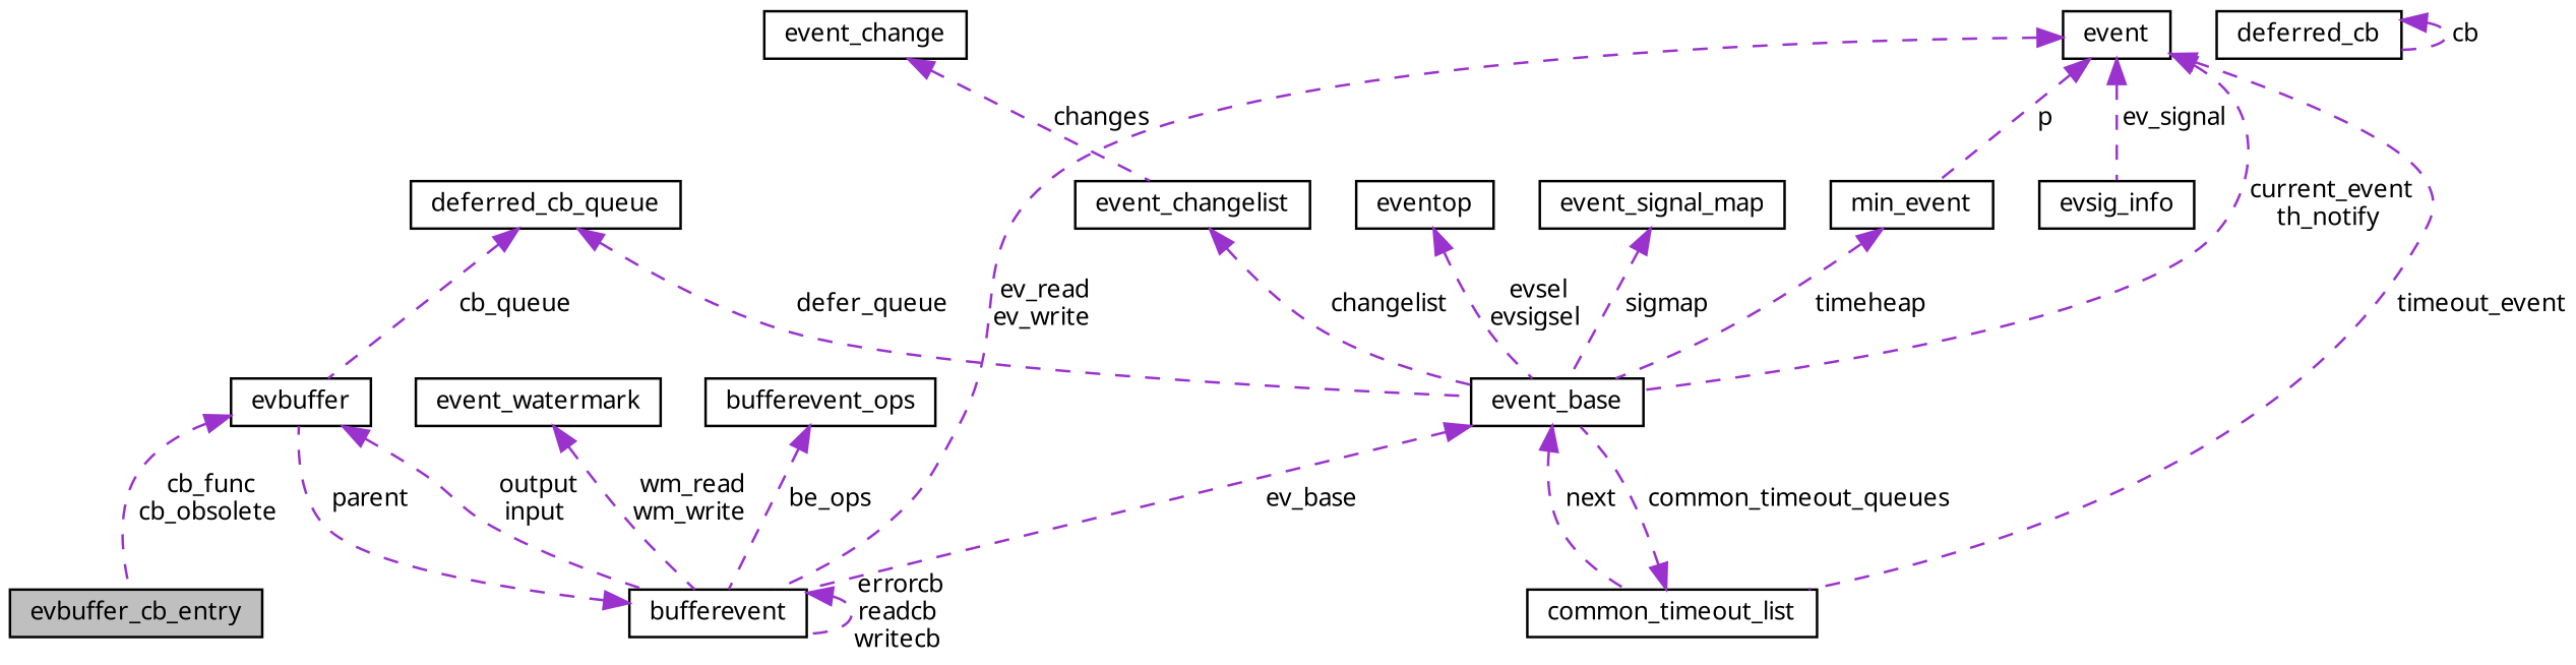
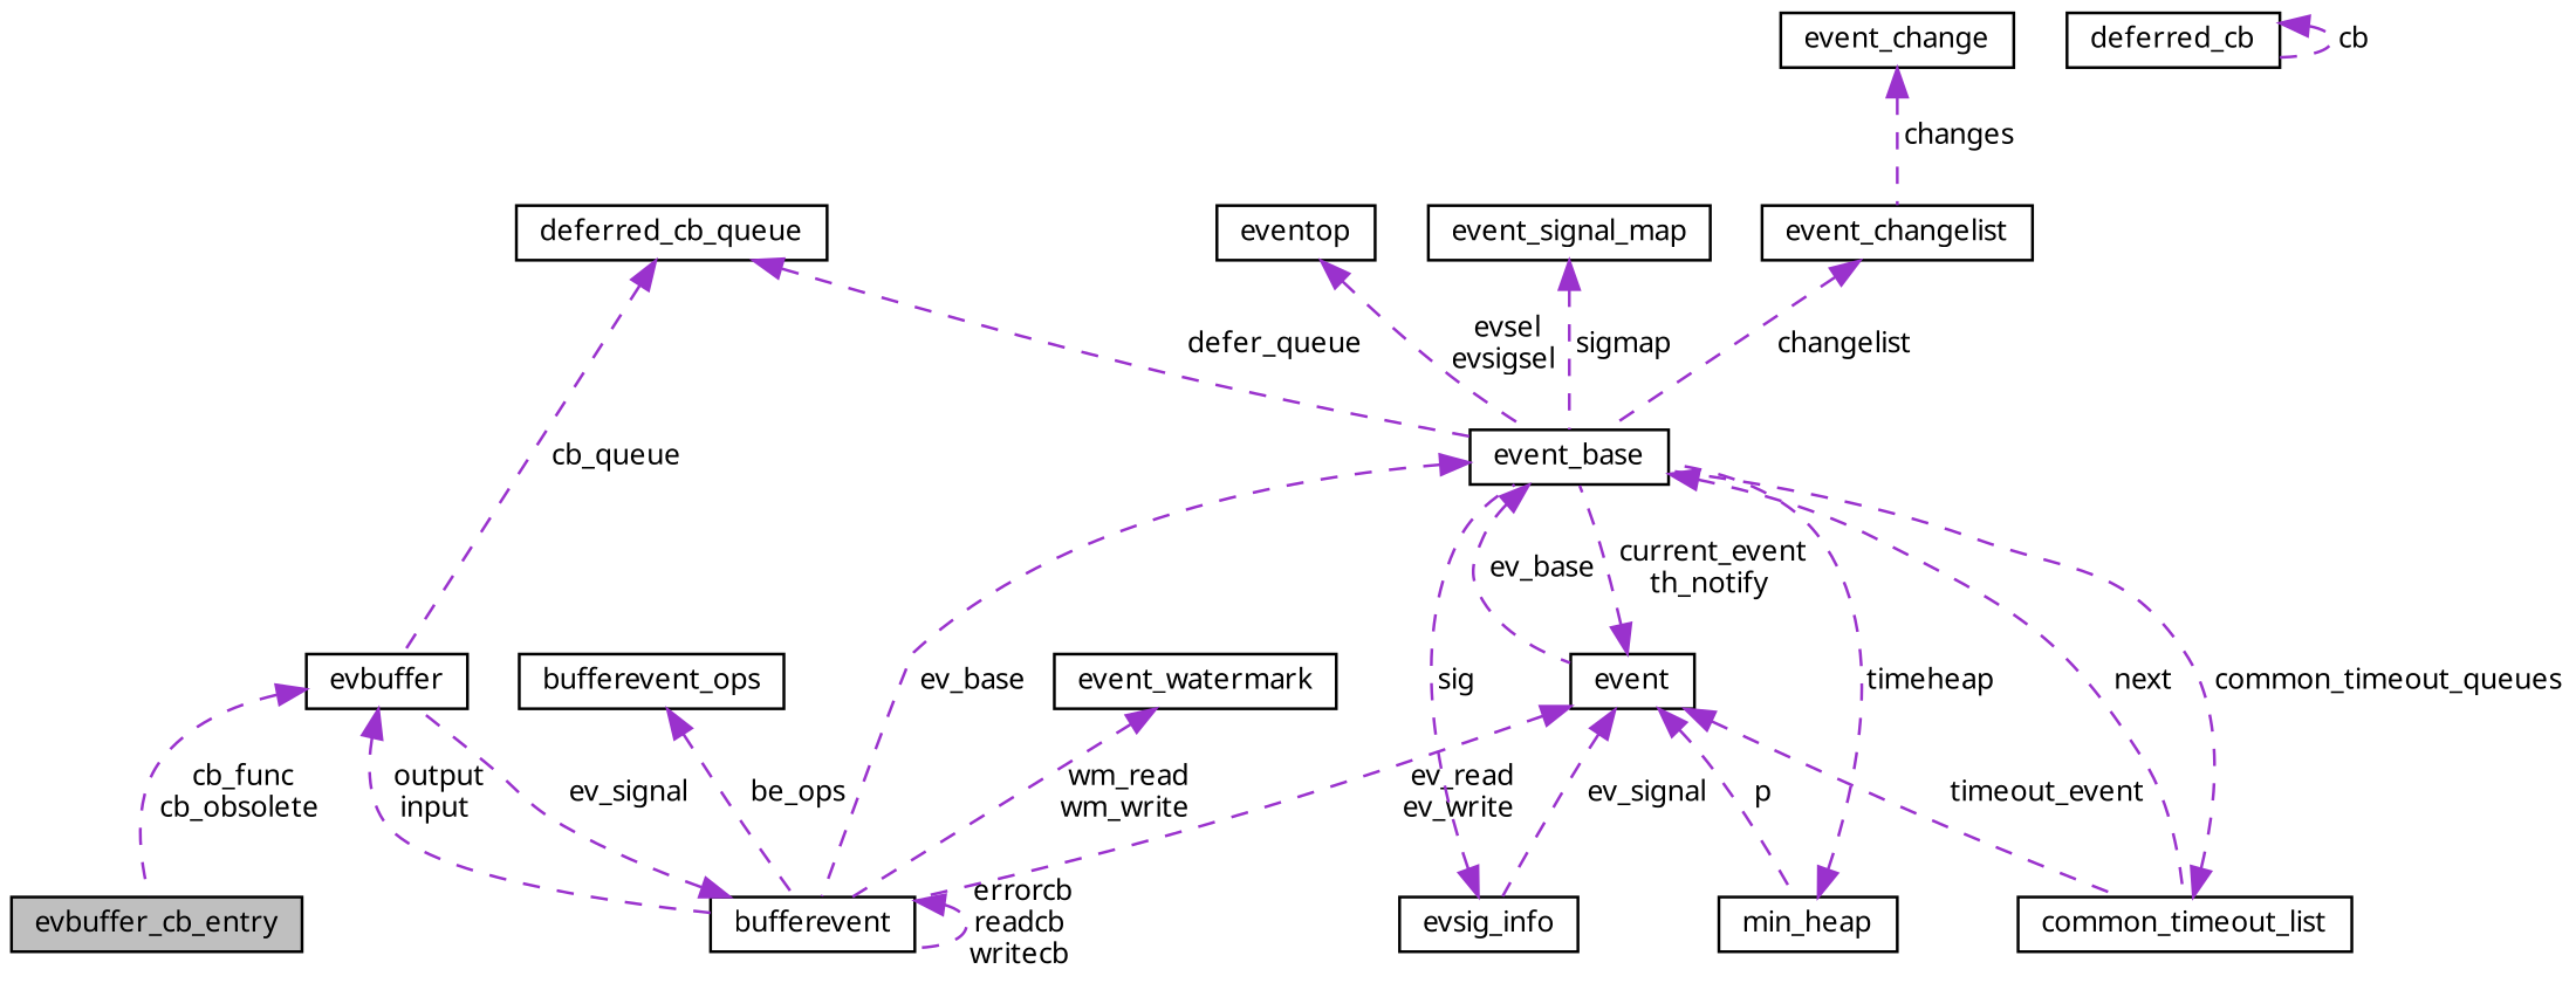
  digraph {
    fontname="Noto Sans"
    node [color=black fillcolor=white fontname="Noto Sans" fontsize=10 shape=record style=filled]
    edge [color=darkorchid3 dir=back fontname="Noto Sans" fontsize=10 labelfontname=Helvetica labelfontsize=10 style=dashed]
    n1 [fillcolor=grey75 fontcolor=black height=0.2 label=evbuffer_cb_entry width=0.4]
    n2 [height=0.2 label=evbuffer width=0.4]
    n3 [height=0.2 label=bufferevent width=0.4]
    n4 [height=0.2 label=deferred_cb_queue width=0.4]
    n5 [height=0.2 label=event_base width=0.4]
    n6 [height=0.2 label=event width=0.4]
    n7 [height=0.2 label=common_timeout_list width=0.4]
    n8 [height=0.2 label=event_watermark width=0.4]
    n9 [height=0.2 label=evsig_info width=0.4]
-   n10 [height=0.2 label=min_event width=0.4]
+   n10 [height=0.2 label=min_heap width=0.4]
    n11 [height=0.2 label=eventop width=0.4]
    n12 [height=0.2 label=event_signal_map width=0.4]
    n13 [height=0.2 label=event_changelist width=0.4]
    n14 [height=0.2 label=event_change width=0.4]
    n15 [height=0.2 label=bufferevent_ops width=0.4]
    n16 [height=0.2 label=deferred_cb width=0.4]
    n2 -> n1 [label=" cb_func\ncb_obsolete"]
    n2 -> n3 [label=" output\ninput"]
-   n3 -> n2 [label=" parent"]
+   n3 -> n2 [label=" ev_signal"]
    n3 -> n3 [label=" errorcb\nreadcb\nwritecb"]
    n4 -> n2 [label=" cb_queue"]
    n4 -> n5 [label=" defer_queue"]
    n5 -> n3 [label=" ev_base"]
+   n5 -> n6 [label=" ev_base"]
    n5 -> n7 [label=" next"]
    n6 -> n3 [label=" ev_read\nev_write"]
    n6 -> n5 [label=" current_event\nth_notify"]
    n6 -> n7 [label=" timeout_event"]
    n6 -> n9 [label=" ev_signal"]
    n6 -> n10 [label=" p"]
    n7 -> n5 [label=" common_timeout_queues"]
    n8 -> n3 [label=" wm_read\nwm_write"]
+   n9 -> n5 [label=" sig"]
    n10 -> n5 [label=" timeheap"]
    n11 -> n5 [label=" evsel\nevsigsel"]
    n12 -> n5 [label=" sigmap"]
    n13 -> n5 [label=" changelist"]
    n14 -> n13 [label=" changes"]
    n15 -> n3 [label=" be_ops"]
    n16 -> n16 [label=" cb"]
  }
